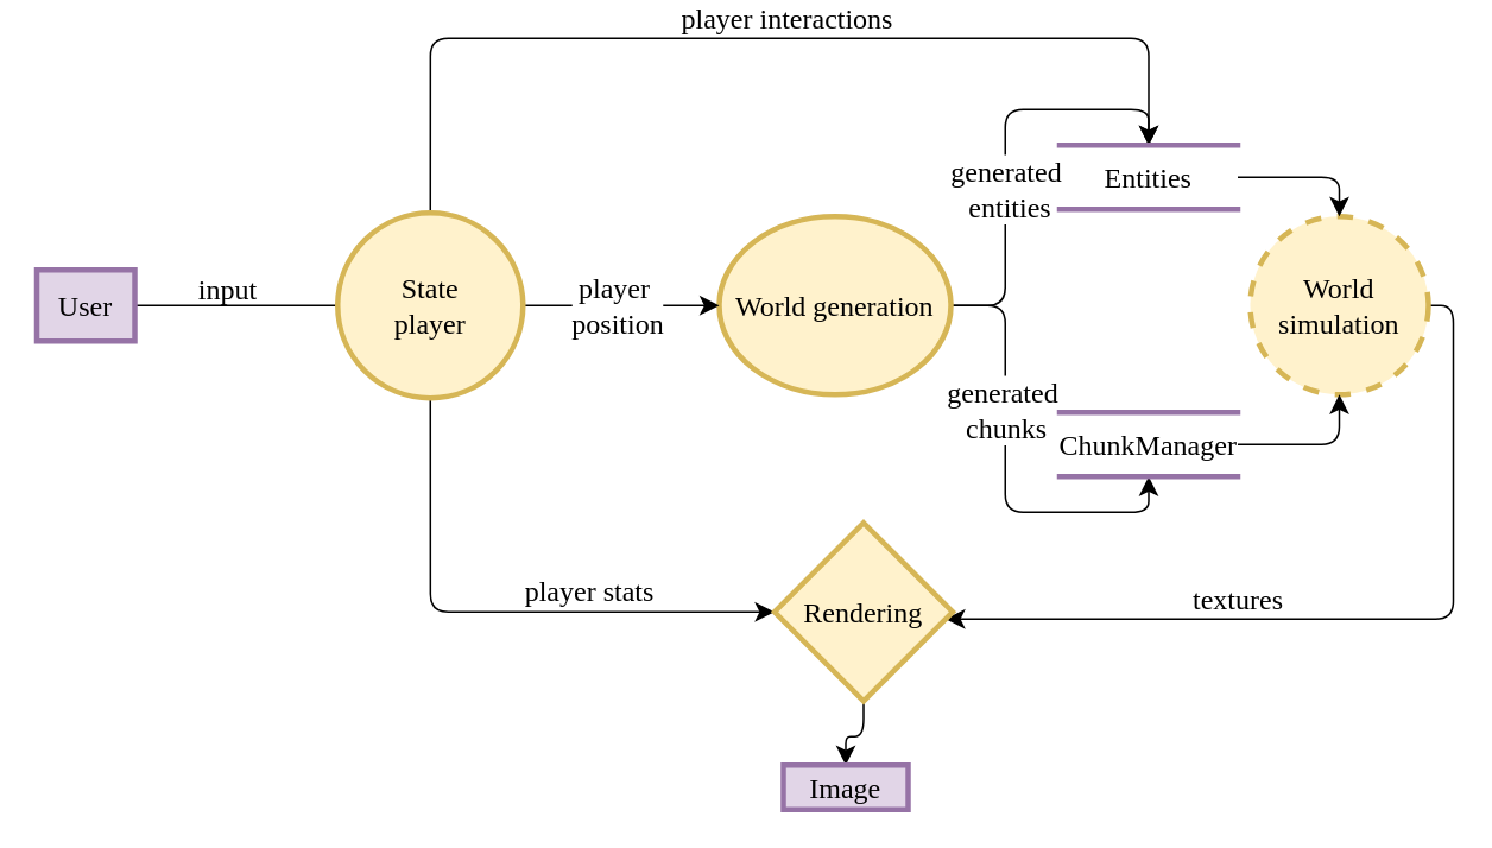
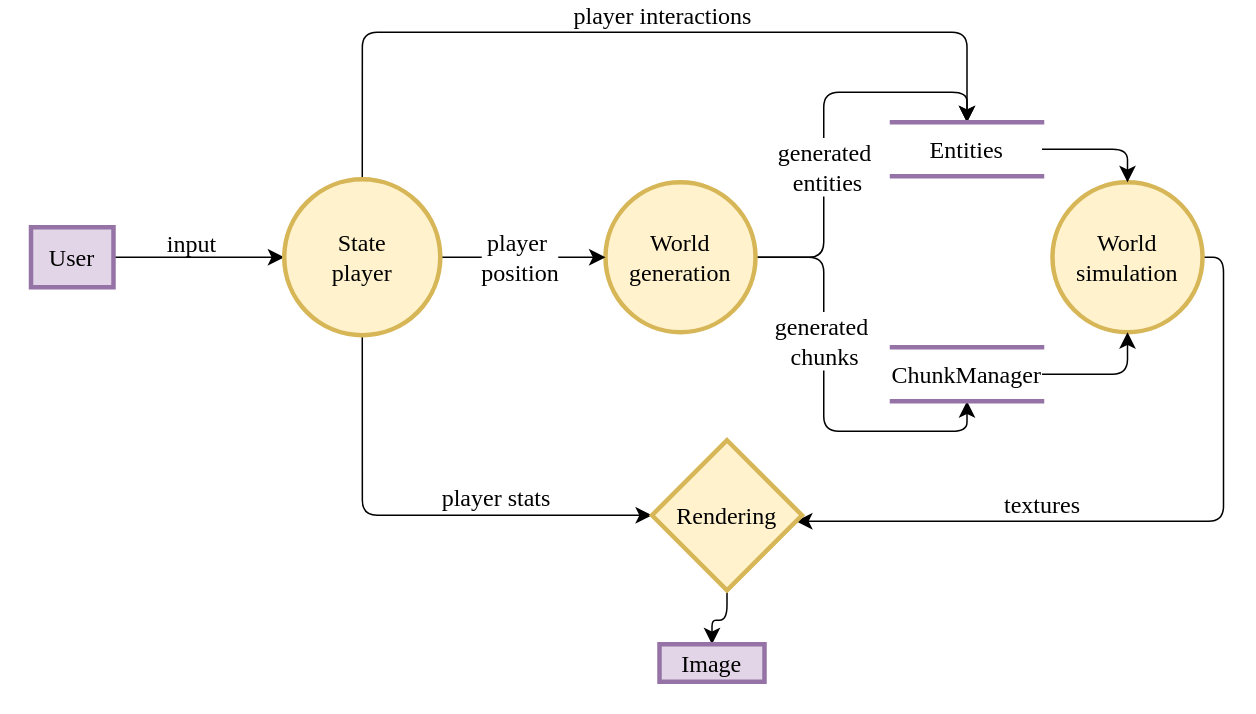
  <mxCell id="0" />
  <mxCell id="1" parent="0" />
- <mxCell id="2" style="edgeStyle=orthogonalEdgeStyle;rounded=1;orthogonalLoop=1;jettySize=auto;html=1;entryX=0;entryY=0.5;entryDx=0;entryDy=0;fontFamily=Garamond;fontSize=16;fontColor=#000000;startSize=8;endSize=8;curved=0;strokeColor=#000000;endArrow=none;" parent="1" source="4" target="16" edge="1"><mxGeometry relative="1" as="geometry" /></mxCell>
+ <mxCell id="2" style="edgeStyle=orthogonalEdgeStyle;rounded=1;orthogonalLoop=1;jettySize=auto;html=1;entryX=0;entryY=0.5;entryDx=0;entryDy=0;fontFamily=Garamond;fontSize=16;fontColor=#000000;startSize=8;endSize=8;curved=0;strokeColor=#000000;" parent="1" source="4" target="16" edge="1"><mxGeometry relative="1" as="geometry" /></mxCell>
  <mxCell id="3" value="input" style="edgeLabel;html=1;align=center;verticalAlign=middle;resizable=0;points=[];fontSize=16;fontFamily=Garamond;fontColor=#000000;labelBackgroundColor=none;" parent="2" vertex="1" connectable="0"><mxGeometry x="-0.214" y="3" relative="1" as="geometry"><mxPoint x="6" y="-7" as="offset" /></mxGeometry></mxCell>
  <mxCell id="4" value="User" style="rounded=0;whiteSpace=wrap;html=1;fontSize=16;fontFamily=Garamond;fillColor=#e1d5e7;strokeColor=#9673a6;strokeWidth=3;fontColor=#000000;" parent="1" vertex="1"><mxGeometry x="20" y="150" width="55" height="40" as="geometry" /></mxCell>
  <mxCell id="5" style="edgeStyle=orthogonalEdgeStyle;shape=connector;curved=0;rounded=1;orthogonalLoop=1;jettySize=auto;html=1;entryX=0.5;entryY=1;entryDx=0;entryDy=0;labelBackgroundColor=default;align=center;verticalAlign=middle;fontFamily=Garamond;fontSize=16;fontColor=#000000;endArrow=classic;startSize=8;endSize=8;strokeColor=#000000;" parent="1" source="9" target="21" edge="1"><mxGeometry relative="1" as="geometry" /></mxCell>
  <mxCell id="6" value="&lt;div&gt;generated&amp;nbsp;&lt;/div&gt;&lt;div&gt;chunks&lt;/div&gt;" style="edgeLabel;html=1;align=center;verticalAlign=middle;resizable=0;points=[];fontSize=16;fontFamily=Garamond;fontColor=#000000;labelBackgroundColor=#FFFFFF;" parent="5" vertex="1" connectable="0"><mxGeometry x="-0.214" y="-3" relative="1" as="geometry"><mxPoint x="3" y="-8" as="offset" /></mxGeometry></mxCell>
  <mxCell id="7" style="edgeStyle=orthogonalEdgeStyle;shape=connector;curved=0;rounded=1;orthogonalLoop=1;jettySize=auto;html=1;entryX=0.5;entryY=0;entryDx=0;entryDy=0;labelBackgroundColor=default;align=center;verticalAlign=middle;fontFamily=Garamond;fontSize=16;fontColor=#000000;endArrow=classic;startSize=8;endSize=8;strokeColor=#000000;" parent="1" source="9" target="23" edge="1"><mxGeometry relative="1" as="geometry" /></mxCell>
  <mxCell id="8" value="&lt;div&gt;generated&amp;nbsp;&lt;/div&gt;&lt;div&gt;entities&lt;/div&gt;" style="edgeLabel;html=1;align=center;verticalAlign=middle;resizable=0;points=[];fontSize=16;fontFamily=Garamond;fontColor=#000000;labelBackgroundColor=#FFFFFF;" parent="7" vertex="1" connectable="0"><mxGeometry x="-0.322" relative="1" as="geometry"><mxPoint x="2" y="-14" as="offset" /></mxGeometry></mxCell>
- <mxCell id="9" value="World generation" style="ellipse;whiteSpace=wrap;html=1;aspect=fixed;fontSize=16;fillColor=#fff2cc;strokeColor=#d6b656;strokeWidth=3;fontFamily=Garamond;fontColor=#000000;" parent="1" vertex="1"><mxGeometry x="403" y="120" width="130" height="100" as="geometry" /></mxCell>
+ <mxCell id="9" value="World generation" style="ellipse;whiteSpace=wrap;html=1;aspect=fixed;fontSize=16;fillColor=#fff2cc;strokeColor=#d6b656;strokeWidth=3;fontFamily=Garamond;fontColor=#000000;" parent="1" vertex="1"><mxGeometry x="403" y="120" width="100" height="100" as="geometry" /></mxCell>
  <mxCell id="10" style="edgeStyle=orthogonalEdgeStyle;shape=connector;curved=0;rounded=1;orthogonalLoop=1;jettySize=auto;html=1;entryX=0;entryY=0.5;entryDx=0;entryDy=0;labelBackgroundColor=default;align=center;verticalAlign=middle;fontFamily=Garamond;fontSize=16;fontColor=#000000;endArrow=classic;startSize=8;endSize=8;strokeColor=#000000;" parent="1" source="16" target="9" edge="1"><mxGeometry relative="1" as="geometry" /></mxCell>
  <mxCell id="11" value="&lt;div&gt;player&amp;nbsp;&lt;/div&gt;&lt;div&gt;position&lt;/div&gt;" style="edgeLabel;html=1;align=center;verticalAlign=middle;resizable=0;points=[];fontSize=16;fontFamily=Garamond;fontColor=#000000;labelBackgroundColor=#FFFFFF;" parent="10" vertex="1" connectable="0"><mxGeometry x="-0.199" relative="1" as="geometry"><mxPoint x="9" y="-1" as="offset" /></mxGeometry></mxCell>
  <mxCell id="12" style="edgeStyle=orthogonalEdgeStyle;shape=connector;curved=0;rounded=1;orthogonalLoop=1;jettySize=auto;html=1;entryX=0.5;entryY=0;entryDx=0;entryDy=0;labelBackgroundColor=default;align=center;verticalAlign=middle;fontFamily=Garamond;fontSize=16;fontColor=#000000;endArrow=classic;startSize=8;endSize=8;exitX=0.5;exitY=0;exitDx=0;exitDy=0;strokeColor=#000000;" parent="1" source="16" target="23" edge="1"><mxGeometry relative="1" as="geometry"><Array as="points"><mxPoint x="241" y="20" /><mxPoint x="644" y="20" /></Array></mxGeometry></mxCell>
  <mxCell id="13" value="player interactions" style="edgeLabel;html=1;align=center;verticalAlign=middle;resizable=0;points=[];fontSize=16;fontFamily=Garamond;fontColor=#000000;labelBackgroundColor=none;" parent="12" vertex="1" connectable="0"><mxGeometry x="-0.356" y="1" relative="1" as="geometry"><mxPoint x="117" y="-11" as="offset" /></mxGeometry></mxCell>
  <mxCell id="14" style="edgeStyle=orthogonalEdgeStyle;shape=connector;curved=0;rounded=1;orthogonalLoop=1;jettySize=auto;html=1;labelBackgroundColor=default;align=center;verticalAlign=middle;fontFamily=Garamond;fontSize=16;fontColor=#000000;endArrow=classic;startSize=8;endSize=8;exitX=0.5;exitY=1;exitDx=0;exitDy=0;entryX=0;entryY=0.5;entryDx=0;entryDy=0;strokeColor=#000000;" parent="1" source="16" target="25" edge="1"><mxGeometry relative="1" as="geometry" /></mxCell>
  <mxCell id="15" value="player stats" style="edgeLabel;html=1;align=center;verticalAlign=middle;resizable=0;points=[];fontSize=16;fontFamily=Garamond;fontColor=#000000;labelBackgroundColor=none;" parent="14" vertex="1" connectable="0"><mxGeometry x="0.29" y="-3" relative="1" as="geometry"><mxPoint x="7" y="-16" as="offset" /></mxGeometry></mxCell>
  <mxCell id="16" value="&lt;div&gt;State&lt;/div&gt;&lt;div&gt;player&lt;/div&gt;" style="ellipse;whiteSpace=wrap;html=1;aspect=fixed;fontSize=16;fillColor=#fff2cc;strokeColor=#d6b656;strokeWidth=3;fontFamily=Garamond;fontColor=#000000;" parent="1" vertex="1"><mxGeometry x="188.85" y="118" width="104" height="104" as="geometry" /></mxCell>
  <mxCell id="17" style="edgeStyle=orthogonalEdgeStyle;shape=connector;curved=0;rounded=1;orthogonalLoop=1;jettySize=auto;html=1;labelBackgroundColor=default;align=center;verticalAlign=middle;fontFamily=Garamond;fontSize=16;fontColor=#000000;endArrow=classic;startSize=8;endSize=8;strokeColor=#000000;" parent="1" source="19" target="25" edge="1"><mxGeometry relative="1" as="geometry"><Array as="points"><mxPoint x="815" y="170" /><mxPoint x="815" y="346" /></Array></mxGeometry></mxCell>
  <mxCell id="18" value="textures" style="edgeLabel;html=1;align=center;verticalAlign=middle;resizable=0;points=[];fontSize=16;fontFamily=Garamond;fontColor=#000000;labelBackgroundColor=none;" parent="17" vertex="1" connectable="0"><mxGeometry x="0.32" relative="1" as="geometry"><mxPoint x="2" y="-12" as="offset" /></mxGeometry></mxCell>
- <mxCell id="19" value="World simulation" style="ellipse;whiteSpace=wrap;html=1;aspect=fixed;fontSize=16;fillColor=#fff2cc;strokeColor=#d6b656;strokeWidth=3;fontFamily=Garamond;fontColor=#000000;dashed=1;" parent="1" vertex="1"><mxGeometry x="701" y="120" width="100" height="100" as="geometry" /></mxCell>
+ <mxCell id="19" value="World simulation" style="ellipse;whiteSpace=wrap;html=1;aspect=fixed;fontSize=16;fillColor=#fff2cc;strokeColor=#d6b656;strokeWidth=3;fontFamily=Garamond;fontColor=#000000;" parent="1" vertex="1"><mxGeometry x="701" y="120" width="100" height="100" as="geometry" /></mxCell>
  <mxCell id="20" style="edgeStyle=orthogonalEdgeStyle;shape=connector;curved=0;rounded=1;orthogonalLoop=1;jettySize=auto;html=1;entryX=0.5;entryY=1;entryDx=0;entryDy=0;labelBackgroundColor=default;align=center;verticalAlign=middle;fontFamily=Garamond;fontSize=16;fontColor=#000000;endArrow=classic;startSize=8;endSize=8;exitX=1;exitY=0.5;exitDx=0;exitDy=0;strokeColor=#000000;" parent="1" source="21" target="19" edge="1"><mxGeometry relative="1" as="geometry" /></mxCell>
  <mxCell id="21" value="ChunkManager" style="shape=partialRectangle;whiteSpace=wrap;html=1;left=0;right=0;fillColor=none;rounded=0;strokeColor=#9673a6;strokeWidth=3;align=center;verticalAlign=middle;fontFamily=Garamond;fontSize=16;fontColor=#000000;" parent="1" vertex="1"><mxGeometry x="594" y="230" width="100" height="36" as="geometry" /></mxCell>
  <mxCell id="22" style="edgeStyle=orthogonalEdgeStyle;shape=connector;curved=0;rounded=1;orthogonalLoop=1;jettySize=auto;html=1;labelBackgroundColor=default;align=center;verticalAlign=middle;fontFamily=Garamond;fontSize=16;fontColor=#000000;endArrow=classic;startSize=8;endSize=8;exitX=1;exitY=0.5;exitDx=0;exitDy=0;entryX=0.5;entryY=0;entryDx=0;entryDy=0;strokeColor=#000000;" parent="1" source="23" target="19" edge="1"><mxGeometry relative="1" as="geometry" /></mxCell>
  <mxCell id="23" value="Entities" style="shape=partialRectangle;whiteSpace=wrap;html=1;left=0;right=0;fillColor=none;rounded=0;strokeColor=#9673a6;strokeWidth=3;align=center;verticalAlign=middle;fontFamily=Garamond;fontSize=16;fontColor=#000000;" parent="1" vertex="1"><mxGeometry x="594" y="80" width="100" height="36" as="geometry" /></mxCell>
  <mxCell id="24" style="edgeStyle=orthogonalEdgeStyle;shape=connector;curved=0;rounded=1;orthogonalLoop=1;jettySize=auto;html=1;labelBackgroundColor=default;align=center;verticalAlign=middle;fontFamily=Garamond;fontSize=16;fontColor=#000000;endArrow=classic;startSize=8;endSize=8;strokeColor=#000000;" parent="1" source="25" target="27" edge="1"><mxGeometry relative="1" as="geometry"><mxPoint x="484" y="472" as="targetPoint" /></mxGeometry></mxCell>
  <mxCell id="25" value="Rendering" style="rhombus;whiteSpace=wrap;html=1;aspect=fixed;fontSize=16;fillColor=#fff2cc;strokeColor=#d6b656;strokeWidth=3;fontFamily=Garamond;fontColor=#000000;" parent="1" vertex="1"><mxGeometry x="434" y="292" width="100" height="100" as="geometry" /></mxCell>
  <mxCell id="26" style="edgeStyle=orthogonalEdgeStyle;shape=connector;curved=0;rounded=1;orthogonalLoop=1;jettySize=auto;html=1;exitX=0.5;exitY=1;exitDx=0;exitDy=0;labelBackgroundColor=default;strokeColor=default;align=center;verticalAlign=middle;fontFamily=Garamond;fontSize=16;fontColor=#000000;endArrow=classic;startSize=8;endSize=8;" parent="1" source="4" target="4" edge="1"><mxGeometry relative="1" as="geometry" /></mxCell>
  <mxCell id="27" value="Image" style="rounded=0;whiteSpace=wrap;html=1;fontSize=16;fontFamily=Garamond;fillColor=#e1d5e7;strokeColor=#9673a6;strokeWidth=3;fontColor=#000000;" parent="1" vertex="1"><mxGeometry x="439" y="428" width="70" height="25" as="geometry" /></mxCell>
